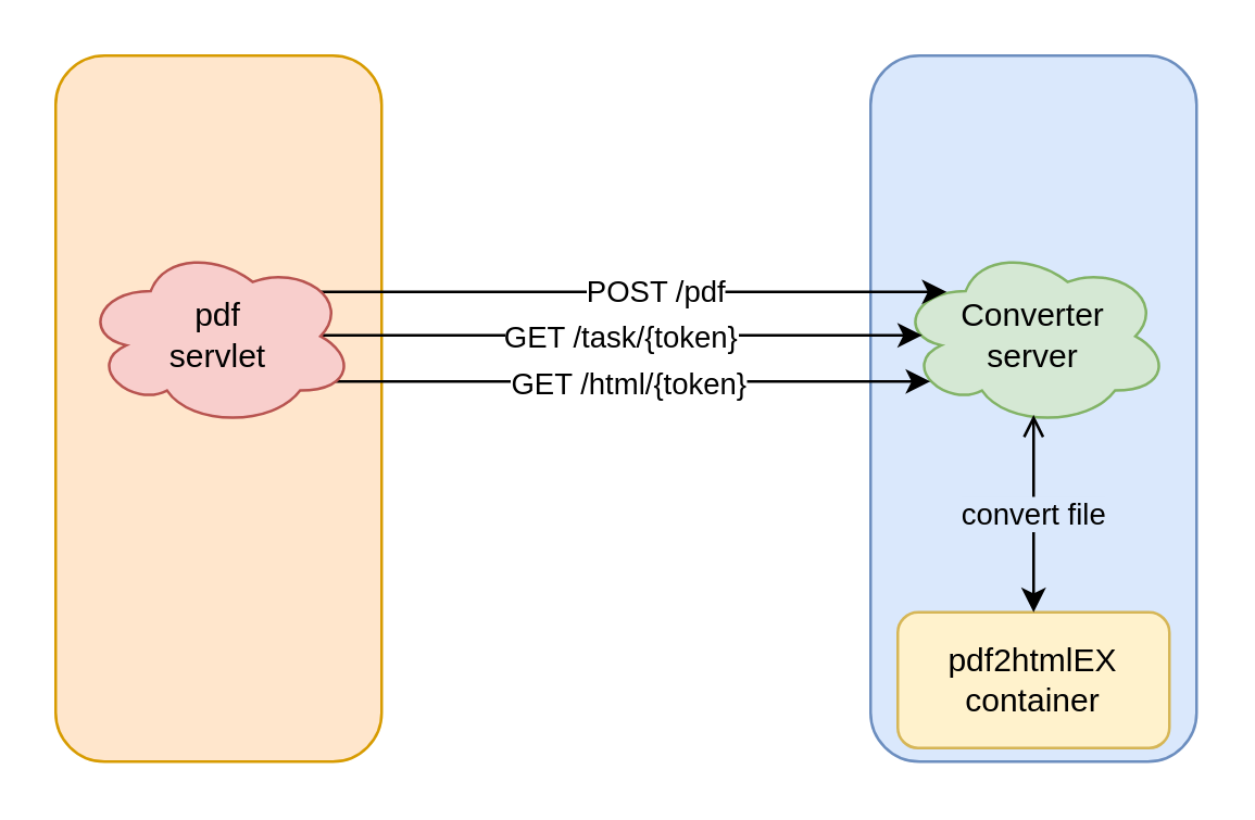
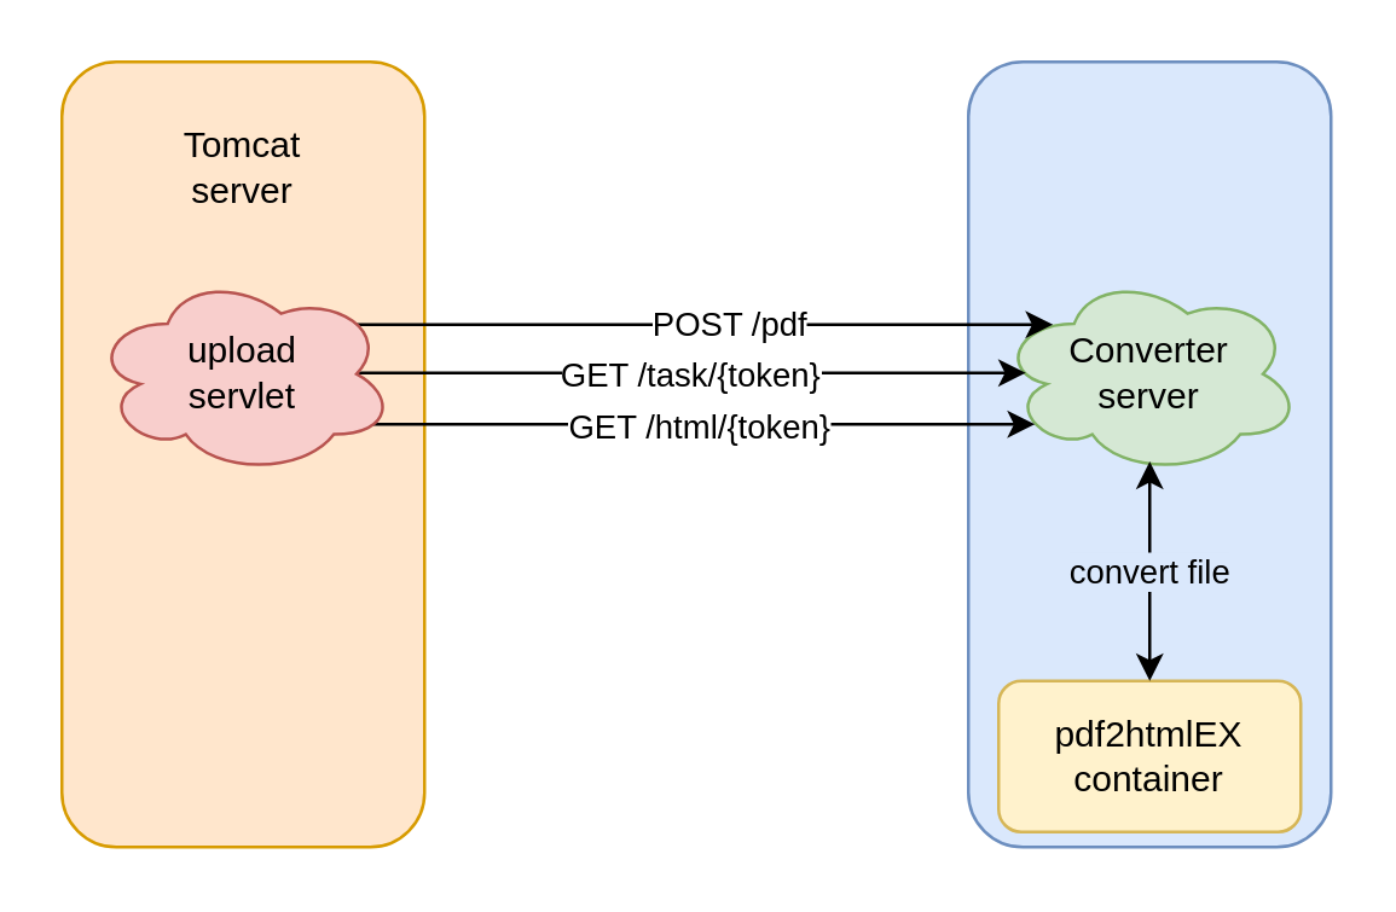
  <mxCell id="0" />
  <mxCell id="1" parent="0" />
  <mxCell id="2" value="" style="rounded=1;whiteSpace=wrap;html=1;fillColor=#ffe6cc;strokeColor=#d79b00;" parent="1" vertex="1"><mxGeometry x="20" y="20" width="120" height="260" as="geometry" /></mxCell>
  <mxCell id="3" value="" style="rounded=1;whiteSpace=wrap;html=1;fillColor=#dae8fc;strokeColor=#6c8ebf;align=center;" parent="1" vertex="1"><mxGeometry x="320" y="20" width="120" height="260" as="geometry" /></mxCell>
  <mxCell id="4" value="pdf2htmlEX&lt;br&gt;container" style="rounded=1;whiteSpace=wrap;html=1;fillColor=#fff2cc;strokeColor=#d6b656;" parent="1" vertex="1"><mxGeometry x="330" y="225" width="100" height="50" as="geometry" /></mxCell>
  <mxCell id="5" value="Converter&lt;br style=&quot;border-color: var(--border-color);&quot;&gt;server" style="ellipse;shape=cloud;whiteSpace=wrap;html=1;fillColor=#d5e8d4;strokeColor=#82b366;" parent="1" vertex="1"><mxGeometry x="330" y="90" width="100" height="66.66" as="geometry" /></mxCell>
  <mxCell id="6" value="POST /pdf" style="endArrow=classic;html=1;rounded=0;exitX=0.16;exitY=0.55;exitDx=0;exitDy=0;exitPerimeter=0;" parent="1" edge="1"><mxGeometry x="0.262" width="50" height="50" relative="1" as="geometry"><mxPoint x="58" y="107.003" as="sourcePoint" /><mxPoint x="348" y="107" as="targetPoint" /><mxPoint as="offset" /></mxGeometry></mxCell>
  <mxCell id="7" value="GET /task/{token}" style="endArrow=classic;html=1;rounded=0;exitX=0.16;exitY=0.55;exitDx=0;exitDy=0;exitPerimeter=0;" parent="1" edge="1"><mxGeometry x="0.234" y="-1" width="50" height="50" relative="1" as="geometry"><mxPoint x="49" y="123.003" as="sourcePoint" /><mxPoint x="339" y="123" as="targetPoint" /><mxPoint as="offset" /></mxGeometry></mxCell>
  <mxCell id="8" value="GET /html/{token}" style="endArrow=classic;html=1;rounded=0;exitX=0.16;exitY=0.55;exitDx=0;exitDy=0;exitPerimeter=0;" parent="1" edge="1"><mxGeometry x="0.234" y="-1" width="50" height="50" relative="1" as="geometry"><mxPoint x="52" y="140.003" as="sourcePoint" /><mxPoint x="342" y="140" as="targetPoint" /><mxPoint as="offset" /></mxGeometry></mxCell>
- <mxCell id="9" value="pdf&lt;br&gt;servlet" style="ellipse;shape=cloud;whiteSpace=wrap;html=1;fillColor=#f8cecc;strokeColor=#b85450;" parent="1" vertex="1"><mxGeometry x="30" y="90" width="100" height="66.66" as="geometry" /></mxCell>
- <mxCell id="10" value="&lt;span style=&quot;&quot;&gt;convert file&lt;/span&gt;" style="endArrow=open;startArrow=classic;html=1;rounded=0;exitX=0.5;exitY=0;exitDx=0;exitDy=0;entryX=0.5;entryY=0.935;entryDx=0;entryDy=0;entryPerimeter=0;labelBackgroundColor=#DAE8FC;labelBorderColor=none;fontColor=default;" parent="1" source="4" target="5" edge="1"><mxGeometry width="50" height="50" relative="1" as="geometry"><mxPoint x="340" y="206.66" as="sourcePoint" /><mxPoint x="380" y="160" as="targetPoint" /></mxGeometry></mxCell>
+ <mxCell id="9" value="upload&lt;br&gt;servlet" style="ellipse;shape=cloud;whiteSpace=wrap;html=1;fillColor=#f8cecc;strokeColor=#b85450;" parent="1" vertex="1"><mxGeometry x="30" y="90" width="100" height="66.66" as="geometry" /></mxCell>
+ <mxCell id="10" value="&lt;span style=&quot;&quot;&gt;convert file&lt;/span&gt;" style="endArrow=classic;startArrow=classic;html=1;rounded=0;exitX=0.5;exitY=0;exitDx=0;exitDy=0;entryX=0.5;entryY=0.935;entryDx=0;entryDy=0;entryPerimeter=0;labelBackgroundColor=#DAE8FC;labelBorderColor=none;fontColor=default;" parent="1" source="4" target="5" edge="1"><mxGeometry width="50" height="50" relative="1" as="geometry"><mxPoint x="340" y="206.66" as="sourcePoint" /><mxPoint x="380" y="160" as="targetPoint" /></mxGeometry></mxCell>
+ <mxCell id="11" value="Tomcat server" style="text;html=1;strokeColor=none;fillColor=none;align=center;verticalAlign=middle;whiteSpace=wrap;rounded=0;" parent="1" vertex="1"><mxGeometry x="50" y="40" width="60" height="30" as="geometry" /></mxCell>
